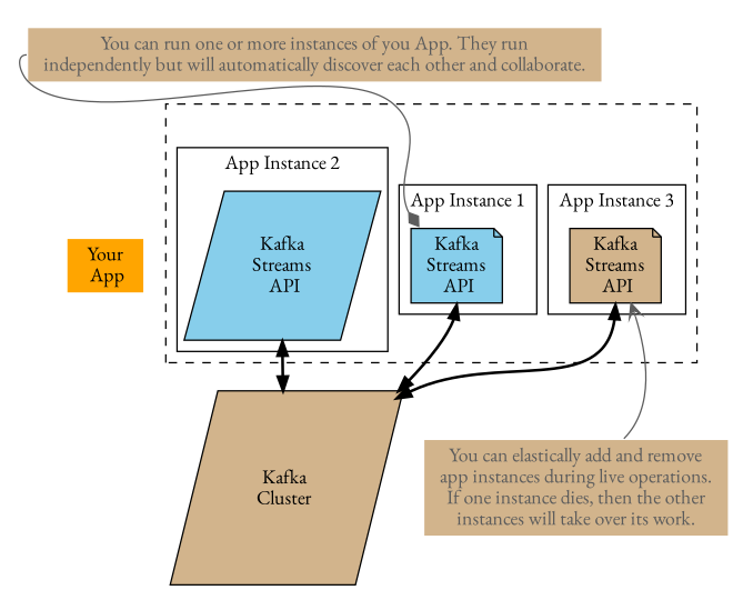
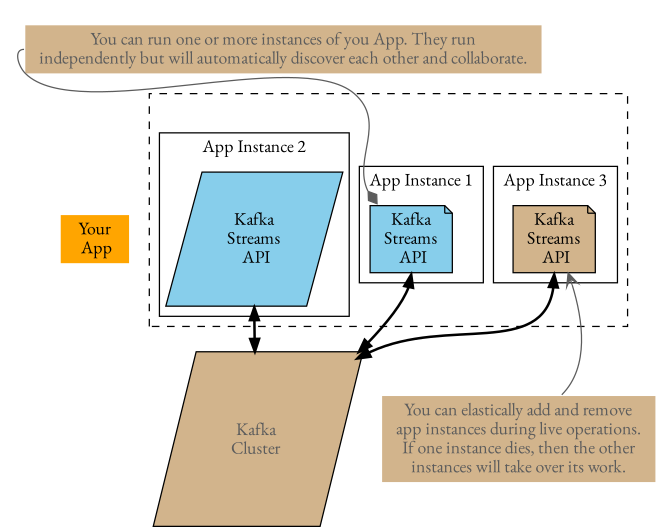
  digraph {
    compound=true
    fontname="EB Garamond"
    node [shape=plaintext style=filled fillcolor=tan fontname="EB Garamond"]
    edge [style=bold fontname="EB Garamond" tailport=s dir=both]
    n1 [label=" Your \n App" fillcolor=orange]
    n2 [fontcolor=gray36 label=" You can run one or more instances of you App. They run \n independently but will automatically discover each other and collaborate. "]
    n3 [fillcolor=skyblue label=" Kafka \n Streams \n API" shape=note sides=6]
    n4 [fillcolor=skyblue label=" Kafka \n Streams \n API" shape=parallelogram sides=6]
    n5 [label=" Kafka \n Streams \n API" shape=note sides=6]
-   n6 [label="\n   Kafka    \n   Cluster    \n  " shape=parallelogram]
+   n6 [label="\n   Kafka    \n   Cluster    \n  " shape=parallelogram fontcolor=gray36]
    n7 [fontcolor=gray36 label=" You can elastically add and remove \n app instances during live operations. \n If one instance dies, then the other \n instances will take over its work. "]
    subgraph cluster_1 {
      style=invis
      n1
    }
    subgraph cluster_2 {
      style=invis
      n2
    }
    subgraph cluster_3 {
      label="    "
      style=dashed
      subgraph cluster_4 {
        label="App Instance 1"
        style=solid
        n3
      }
      subgraph cluster_5 {
        label="App Instance 2"
        style=solid
        n4
      }
      subgraph cluster_6 {
        label="App Instance 3"
        style=solid
        n5
      }
    }
    n2 -> n1 [color=gray36 style=invis tailport="" dir=""]
    n2 -> n3 [color=gray36 headport=nw tailport=w style=solid arrowhead=diamond dir=""]
    n3 -> n6
    n4 -> n6
    n5 -> n6
    n5 -> n7 [arrowtail=vee color=gray36 dir=back headport=ne style=solid tailport=""]
  }
